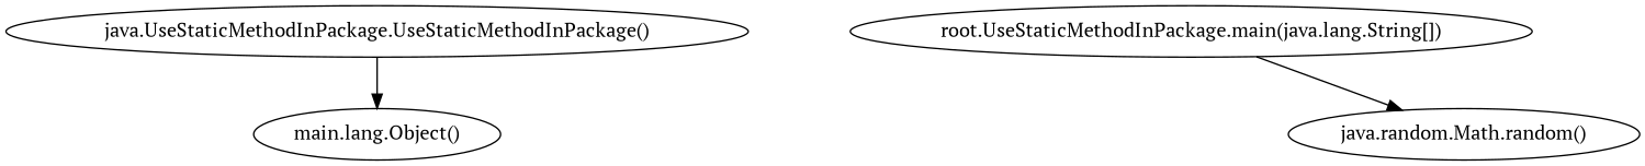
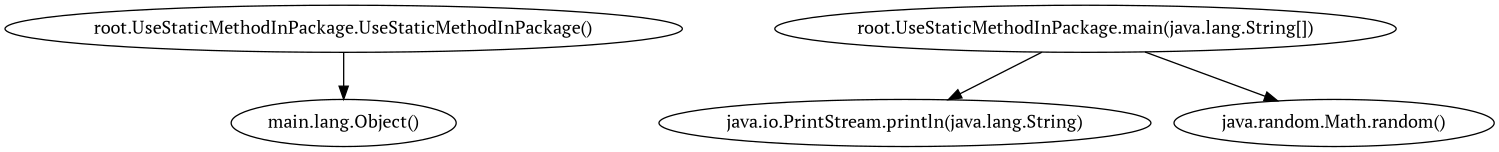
  digraph {
    fontname="PT Serif"
    rankdir=TB
    node [fontname="PT Serif"]
    edge [fontname="PT Serif"]
-   n1 [label="java.UseStaticMethodInPackage.UseStaticMethodInPackage()"]
+   n1 [label="root.UseStaticMethodInPackage.UseStaticMethodInPackage()"]
    n2 [label="main.lang.Object()"]
    n3 [label="root.UseStaticMethodInPackage.main(java.lang.String[])"]
+   n4 [label="java.io.PrintStream.println(java.lang.String)"]
    n5 [label="java.random.Math.random()"]
    n1 -> n2
+   n3 -> n4
    n3 -> n5
  }
